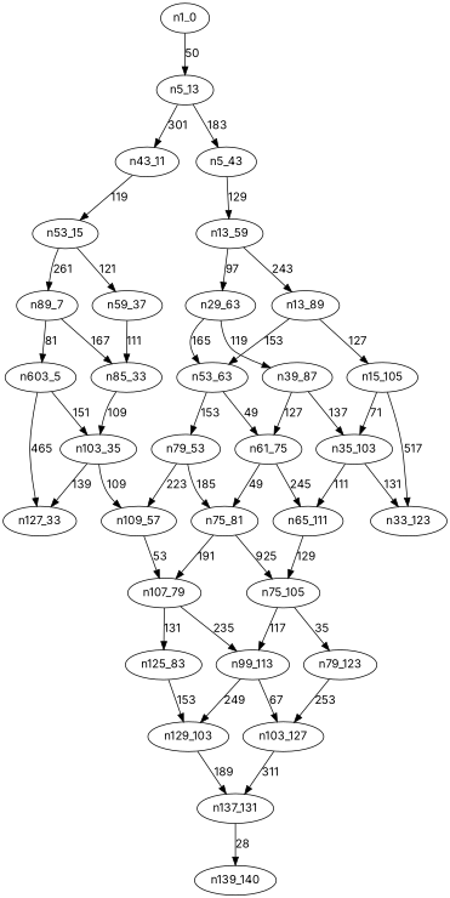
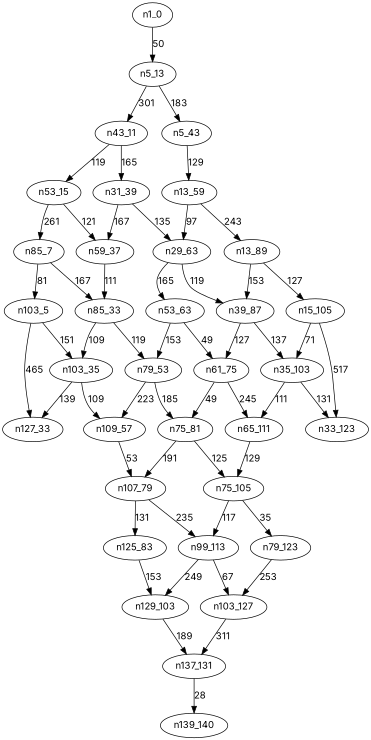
  digraph {
    fontname=Inter
    node [fontname=Inter]
    edge [fontname=Inter]
    n1_0
    n5_13
    n43_11
    n5_43
    n53_15
+   n31_39
    n13_59
-   n103_5 [label=n603_5]
+   n103_5
    n127_33
    n103_35
    n109_57
    n107_79
-   n85_7 [label=n89_7]
+   n85_7
    n85_33
    n79_53
    n75_81
    n59_37
    n29_63
    n53_63
    n39_87
    n13_89
    n61_75
    n75_105
    n125_83
    n129_103
    n99_113
    n65_111
    n35_103
    n15_105
    n79_123
    n103_127
    n33_123
    n137_131
    n139_140
    n1_0 -> n5_13 [label=50]
    n5_13 -> n43_11 [label=301]
    n5_13 -> n5_43 [label=183]
    n43_11 -> n53_15 [label=119]
+   n43_11 -> n31_39 [label=165]
    n5_43 -> n13_59 [label=129]
    n53_15 -> n85_7 [label=261]
    n53_15 -> n59_37 [label=121]
+   n31_39 -> n59_37 [label=167]
+   n31_39 -> n29_63 [label=135]
    n13_59 -> n29_63 [label=97]
    n13_59 -> n13_89 [label=243]
    n103_5 -> n127_33 [label=465]
    n103_5 -> n103_35 [label=151]
    n103_35 -> n127_33 [label=139]
    n103_35 -> n109_57 [label=109]
    n109_57 -> n107_79 [label=53]
    n107_79 -> n125_83 [label=131]
    n107_79 -> n99_113 [label=235]
    n85_7 -> n103_5 [label=81]
    n85_7 -> n85_33 [label=167]
    n85_33 -> n103_35 [label=109]
+   n85_33 -> n79_53 [label=119]
    n79_53 -> n109_57 [label=223]
    n79_53 -> n75_81 [label=185]
    n75_81 -> n107_79 [label=191]
-   n75_81 -> n75_105 [label=925]
+   n75_81 -> n75_105 [label=125]
    n59_37 -> n85_33 [label=111]
    n29_63 -> n53_63 [label=165]
    n29_63 -> n39_87 [label=119]
    n53_63 -> n79_53 [label=153]
    n53_63 -> n61_75 [label=49]
    n39_87 -> n61_75 [label=127]
    n39_87 -> n35_103 [label=137]
-   n13_89 -> n53_63 [label=153]
+   n13_89 -> n39_87 [label=153]
    n13_89 -> n15_105 [label=127]
    n61_75 -> n75_81 [label=49]
    n61_75 -> n65_111 [label=245]
    n75_105 -> n99_113 [label=117]
    n75_105 -> n79_123 [label=35]
    n125_83 -> n129_103 [label=153]
    n129_103 -> n137_131 [label=189]
    n99_113 -> n129_103 [label=249]
    n99_113 -> n103_127 [label=67]
    n65_111 -> n75_105 [label=129]
    n35_103 -> n65_111 [label=111]
    n35_103 -> n33_123 [label=131]
    n15_105 -> n35_103 [label=71]
    n15_105 -> n33_123 [label=517]
    n79_123 -> n103_127 [label=253]
    n103_127 -> n137_131 [label=311]
    n137_131 -> n139_140 [label=28]
  }
